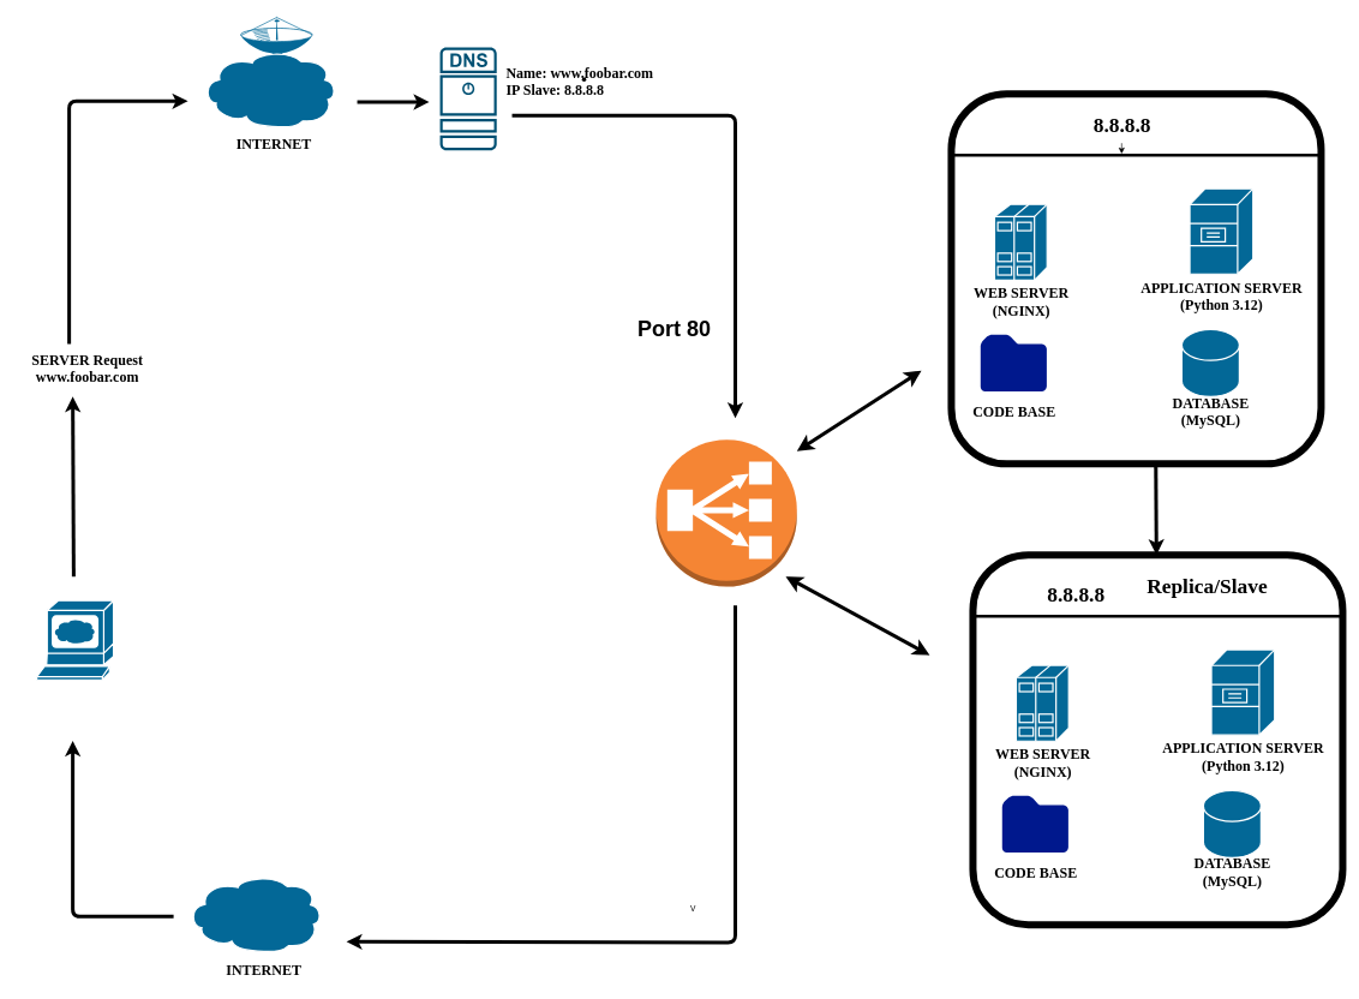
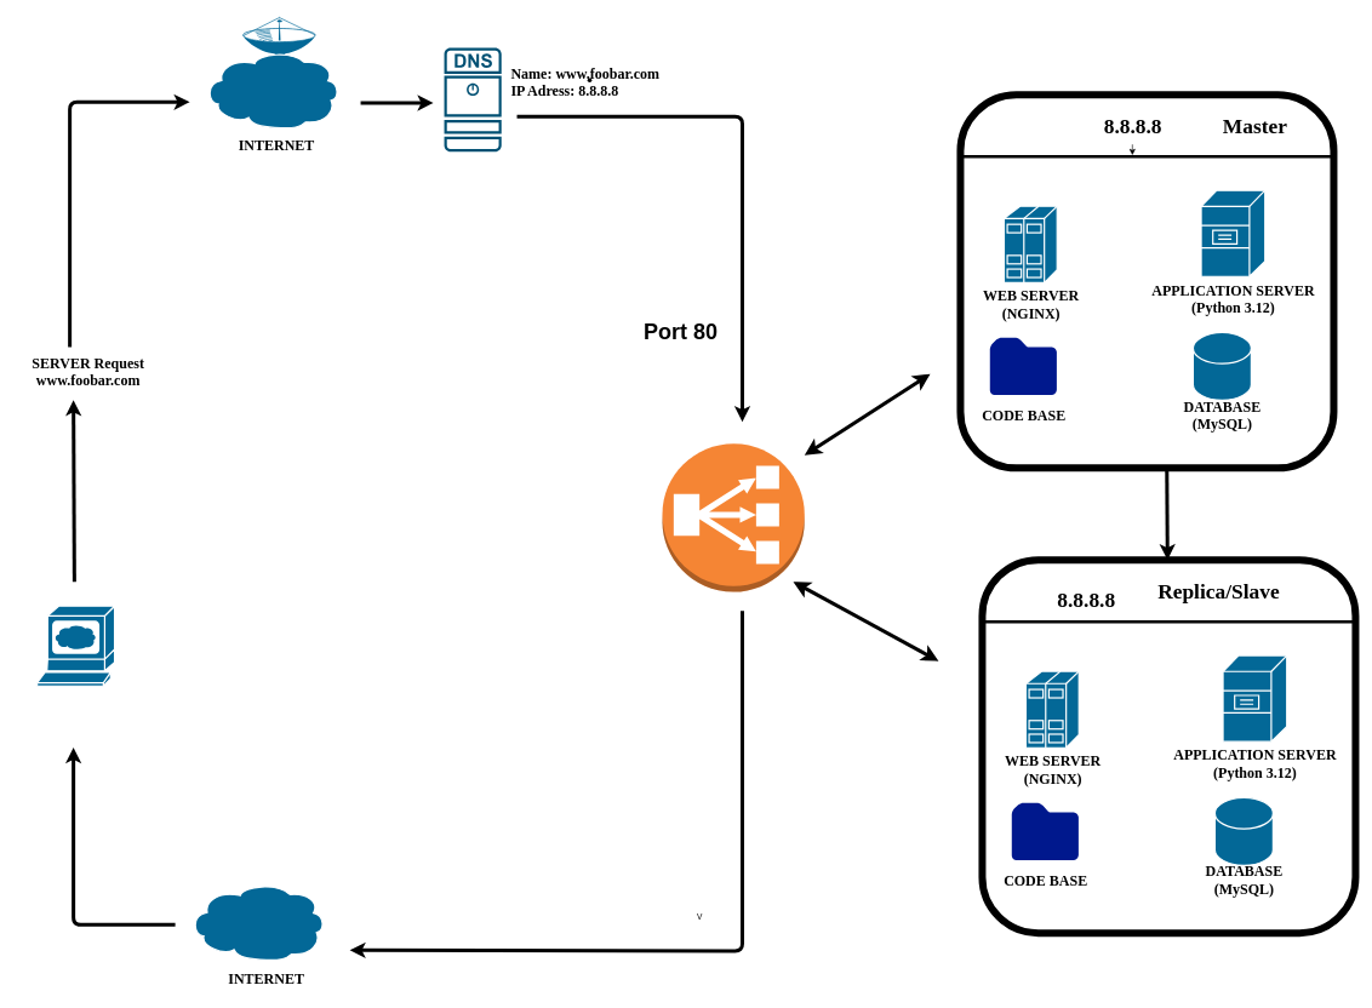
  <mxCell id="0" />
  <mxCell id="1" parent="0" />
  <mxCell id="2" value="" style="whiteSpace=wrap;html=1;aspect=fixed;strokeWidth=10;fontFamily=Tahoma;fontSize=20;fillColor=none;rounded=1;" vertex="1" parent="1"><mxGeometry x="1320" y="130" width="513.47" height="513.47" as="geometry" /></mxCell>
  <mxCell id="3" value="" style="shape=mxgraph.cisco.computers_and_peripherals.web_browser;html=1;pointerEvents=1;dashed=0;fillColor=#036897;strokeColor=#ffffff;strokeWidth=2;verticalLabelPosition=bottom;verticalAlign=top;align=center;outlineConnect=0;rounded=1;" vertex="1" parent="1"><mxGeometry x="50" y="833.47" width="106.56" height="110" as="geometry" /></mxCell>
  <mxCell id="4" value="" style="shape=mxgraph.cisco.servers.file_server;html=1;pointerEvents=1;dashed=0;fillColor=#036897;strokeColor=#ffffff;strokeWidth=2;verticalLabelPosition=bottom;verticalAlign=top;align=center;outlineConnect=0;rounded=1;" vertex="1" parent="1"><mxGeometry x="1651.09" y="261.53" width="87.83" height="118.47" as="geometry" /></mxCell>
  <mxCell id="5" value="" style="shape=mxgraph.cisco.storage.relational_database;html=1;pointerEvents=1;dashed=0;fillColor=#036897;strokeColor=#ffffff;strokeWidth=2;verticalLabelPosition=bottom;verticalAlign=top;align=center;outlineConnect=0;fontFamily=Helvetica;fontSize=12;fontColor=default;rounded=1;" vertex="1" parent="1"><mxGeometry x="1640" y="457" width="80" height="93.33" as="geometry" /></mxCell>
  <mxCell id="6" value="" style="shape=mxgraph.cisco.servers.standard_host;html=1;pointerEvents=1;dashed=0;fillColor=#036897;strokeColor=#ffffff;strokeWidth=2;verticalLabelPosition=bottom;verticalAlign=top;align=center;outlineConnect=0;rounded=1;" vertex="1" parent="1"><mxGeometry x="1380" y="283.21" width="73" height="105.26" as="geometry" /></mxCell>
  <mxCell id="7" value="" style="shape=mxgraph.cisco.wireless.ground_terminal;html=1;pointerEvents=1;dashed=0;fillColor=#036897;strokeColor=#ffffff;strokeWidth=2;verticalLabelPosition=bottom;verticalAlign=top;align=center;outlineConnect=0;rounded=1;" vertex="1" parent="1"><mxGeometry x="333.5" y="20" width="99" height="122" as="geometry" /></mxCell>
  <mxCell id="8" value="" style="shape=mxgraph.cisco.storage.cloud;html=1;pointerEvents=1;dashed=0;fillColor=#036897;strokeColor=#ffffff;strokeWidth=2;verticalLabelPosition=bottom;verticalAlign=top;align=center;outlineConnect=0;rounded=1;" vertex="1" parent="1"><mxGeometry x="280" y="70" width="186" height="106" as="geometry" /></mxCell>
  <mxCell id="9" value="&lt;b&gt;&lt;font style=&quot;font-size: 20px;&quot; face=&quot;Tahoma&quot;&gt;INTERNET&lt;/font&gt;&lt;/b&gt;" style="text;html=1;align=center;verticalAlign=middle;resizable=0;points=[];autosize=1;strokeColor=none;fillColor=none;rounded=1;" vertex="1" parent="1"><mxGeometry x="313.5" y="178.21" width="130" height="40" as="geometry" /></mxCell>
  <mxCell id="10" value="&lt;b&gt;&lt;font style=&quot;font-size: 20px;&quot; face=&quot;Tahoma&quot;&gt;WEB SERVER&lt;br&gt;(NGINX)&lt;br&gt;&lt;/font&gt;&lt;/b&gt;" style="text;html=1;align=center;verticalAlign=middle;resizable=0;points=[];autosize=1;strokeColor=none;fillColor=none;rounded=1;" vertex="1" parent="1"><mxGeometry x="1336.5" y="388.47" width="160" height="60" as="geometry" /></mxCell>
  <mxCell id="11" value="&lt;font face=&quot;Tahoma&quot;&gt;&lt;span style=&quot;font-size: 20px;&quot;&gt;&lt;b&gt;DATABASE&lt;br&gt;(MySQL)&lt;br&gt;&lt;/b&gt;&lt;/span&gt;&lt;/font&gt;" style="text;html=1;align=center;verticalAlign=middle;resizable=0;points=[];autosize=1;strokeColor=none;fillColor=none;rounded=1;" vertex="1" parent="1"><mxGeometry x="1615" y="540" width="130" height="60" as="geometry" /></mxCell>
  <mxCell id="12" value="&lt;b&gt;&lt;font style=&quot;font-size: 20px;&quot; face=&quot;Tahoma&quot;&gt;APPLICATION SERVER&lt;br&gt;(Python 3.12)&lt;br&gt;&lt;/font&gt;&lt;/b&gt;" style="text;html=1;align=center;verticalAlign=middle;resizable=0;points=[];autosize=1;strokeColor=none;fillColor=none;rounded=1;" vertex="1" parent="1"><mxGeometry x="1570" y="380" width="250" height="60" as="geometry" /></mxCell>
  <mxCell id="13" value="&lt;b&gt;&lt;font style=&quot;font-size: 20px;&quot; face=&quot;Tahoma&quot;&gt;CODE BASE&lt;/font&gt;&lt;/b&gt;" style="text;html=1;align=center;verticalAlign=middle;resizable=0;points=[];autosize=1;strokeColor=none;fillColor=none;rounded=1;" vertex="1" parent="1"><mxGeometry x="1336.5" y="550" width="140" height="40" as="geometry" /></mxCell>
  <mxCell id="14" value="" style="line;strokeWidth=4;direction=west;html=1;perimeter=backbonePerimeter;points=[];outlineConnect=0;fontFamily=Tahoma;fontSize=20;fillColor=none;rotation=0;rounded=1;" vertex="1" parent="1"><mxGeometry x="1320" y="210" width="510" height="10" as="geometry" /></mxCell>
  <mxCell id="15" value="" style="points=[[0.015,0.015,0],[0.985,0.015,0],[0.985,0.985,0],[0.015,0.985,0],[0.25,0,0],[0.5,0,0],[0.75,0,0],[1,0.25,0],[1,0.5,0],[1,0.75,0],[0.75,1,0],[0.5,1,0],[0.25,1,0],[0,0.75,0],[0,0.5,0],[0,0.25,0]];verticalLabelPosition=bottom;html=1;verticalAlign=top;aspect=fixed;align=center;pointerEvents=1;shape=mxgraph.cisco19.dns_server;fillColor=#005073;strokeColor=none;strokeWidth=10;fontFamily=Tahoma;fontSize=20;rounded=1;" vertex="1" parent="1"><mxGeometry x="610" y="65.21" width="78.65" height="143" as="geometry" /></mxCell>
  <mxCell id="16" value="" style="aspect=fixed;pointerEvents=1;shadow=0;dashed=0;html=1;strokeColor=none;labelPosition=center;verticalLabelPosition=bottom;verticalAlign=top;align=center;fillColor=#00188D;shape=mxgraph.mscae.enterprise.folder;strokeWidth=10;fontFamily=Tahoma;fontSize=20;rounded=1;" vertex="1" parent="1"><mxGeometry x="1360.57" y="464.17" width="91.86" height="79" as="geometry" /></mxCell>
  <mxCell id="17" value="" style="edgeStyle=none;html=1;" edge="1" parent="1" source="18" target="14"><mxGeometry relative="1" as="geometry" /></mxCell>
  <mxCell id="18" value="&lt;b&gt;&lt;font style=&quot;font-size: 29px;&quot; face=&quot;Tahoma&quot;&gt;8.8.8.8&lt;/font&gt;&lt;/b&gt;" style="text;html=1;align=center;verticalAlign=middle;resizable=0;points=[];autosize=1;strokeColor=none;fillColor=none;rounded=1;" vertex="1" parent="1"><mxGeometry x="1496.5" y="148.27" width="120" height="50" as="geometry" /></mxCell>
  <mxCell id="19" value="" style="shape=mxgraph.cisco.storage.cloud;pointerEvents=1;dashed=0;fillColor=#036897;strokeColor=#ffffff;strokeWidth=2;verticalLabelPosition=bottom;verticalAlign=top;align=center;outlineConnect=0;rounded=1;" vertex="1" parent="1"><mxGeometry x="260" y="1214.9" width="186" height="106" as="geometry" /></mxCell>
  <mxCell id="20" value="&lt;b&gt;&lt;font style=&quot;font-size: 20px;&quot; face=&quot;Tahoma&quot;&gt;SERVER Request&lt;br&gt;www.foobar.com&lt;br&gt;&lt;/font&gt;&lt;/b&gt;" style="text;html=1;align=center;verticalAlign=middle;resizable=0;points=[];autosize=1;strokeColor=none;fillColor=none;rounded=1;" vertex="1" parent="1"><mxGeometry x="20" y="480" width="200" height="60" as="geometry" /></mxCell>
- <mxCell id="21" value="&lt;b&gt;&lt;font style=&quot;font-size: 20px;&quot; face=&quot;Tahoma&quot;&gt;Name: www.foobar.com&lt;br&gt;IP Slave: 8.8.8.8&lt;br&gt;&lt;/font&gt;&lt;/b&gt;" style="text;html=1;align=left;verticalAlign=middle;resizable=0;points=[];autosize=1;strokeColor=none;fillColor=none;rounded=1;" vertex="1" parent="1"><mxGeometry x="700" y="82" width="270" height="60" as="geometry" /></mxCell>
+ <mxCell id="21" value="&lt;b&gt;&lt;font style=&quot;font-size: 20px;&quot; face=&quot;Tahoma&quot;&gt;Name: www.foobar.com&lt;br&gt;IP Adress: 8.8.8.8&lt;br&gt;&lt;/font&gt;&lt;/b&gt;" style="text;html=1;align=left;verticalAlign=middle;resizable=0;points=[];autosize=1;strokeColor=none;fillColor=none;rounded=1;" vertex="1" parent="1"><mxGeometry x="700" y="82" width="270" height="60" as="geometry" /></mxCell>
  <mxCell id="22" value="&lt;b&gt;&lt;font style=&quot;font-size: 20px;&quot; face=&quot;Tahoma&quot;&gt;INTERNET&lt;/font&gt;&lt;/b&gt;" style="text;html=1;align=center;verticalAlign=middle;resizable=0;points=[];autosize=1;strokeColor=none;fillColor=none;rounded=1;" vertex="1" parent="1"><mxGeometry x="300" y="1324.9" width="130" height="40" as="geometry" /></mxCell>
  <mxCell id="23" value="" style="whiteSpace=wrap;html=1;aspect=fixed;strokeWidth=10;fontFamily=Tahoma;fontSize=20;fillColor=none;rounded=1;" vertex="1" parent="1"><mxGeometry x="1350" y="770" width="513.47" height="513.47" as="geometry" /></mxCell>
  <mxCell id="24" value="" style="shape=mxgraph.cisco.servers.file_server;html=1;pointerEvents=1;dashed=0;fillColor=#036897;strokeColor=#ffffff;strokeWidth=2;verticalLabelPosition=bottom;verticalAlign=top;align=center;outlineConnect=0;rounded=1;" vertex="1" parent="1"><mxGeometry x="1681.09" y="901.53" width="87.83" height="118.47" as="geometry" /></mxCell>
  <mxCell id="25" value="" style="shape=mxgraph.cisco.storage.relational_database;html=1;pointerEvents=1;dashed=0;fillColor=#036897;strokeColor=#ffffff;strokeWidth=2;verticalLabelPosition=bottom;verticalAlign=top;align=center;outlineConnect=0;fontFamily=Helvetica;fontSize=12;fontColor=default;rounded=1;" vertex="1" parent="1"><mxGeometry x="1670" y="1097" width="80" height="93.33" as="geometry" /></mxCell>
  <mxCell id="26" value="" style="shape=mxgraph.cisco.servers.standard_host;html=1;pointerEvents=1;dashed=0;fillColor=#036897;strokeColor=#ffffff;strokeWidth=2;verticalLabelPosition=bottom;verticalAlign=top;align=center;outlineConnect=0;rounded=1;" vertex="1" parent="1"><mxGeometry x="1410" y="923.21" width="73" height="105.26" as="geometry" /></mxCell>
  <mxCell id="27" value="&lt;b&gt;&lt;font style=&quot;font-size: 20px;&quot; face=&quot;Tahoma&quot;&gt;WEB SERVER&lt;br&gt;(NGINX)&lt;br&gt;&lt;/font&gt;&lt;/b&gt;" style="text;html=1;align=center;verticalAlign=middle;resizable=0;points=[];autosize=1;strokeColor=none;fillColor=none;rounded=1;" vertex="1" parent="1"><mxGeometry x="1366.5" y="1028.47" width="160" height="60" as="geometry" /></mxCell>
  <mxCell id="28" value="&lt;font face=&quot;Tahoma&quot;&gt;&lt;span style=&quot;font-size: 20px;&quot;&gt;&lt;b&gt;DATABASE&lt;br&gt;(MySQL)&lt;br&gt;&lt;/b&gt;&lt;/span&gt;&lt;/font&gt;" style="text;html=1;align=center;verticalAlign=middle;resizable=0;points=[];autosize=1;strokeColor=none;fillColor=none;rounded=1;" vertex="1" parent="1"><mxGeometry x="1645" y="1180" width="130" height="60" as="geometry" /></mxCell>
  <mxCell id="29" value="&lt;b&gt;&lt;font style=&quot;font-size: 20px;&quot; face=&quot;Tahoma&quot;&gt;APPLICATION SERVER&lt;br&gt;(Python 3.12)&lt;br&gt;&lt;/font&gt;&lt;/b&gt;" style="text;html=1;align=center;verticalAlign=middle;resizable=0;points=[];autosize=1;strokeColor=none;fillColor=none;rounded=1;" vertex="1" parent="1"><mxGeometry x="1600" y="1020" width="250" height="60" as="geometry" /></mxCell>
  <mxCell id="30" value="&lt;b&gt;&lt;font style=&quot;font-size: 20px;&quot; face=&quot;Tahoma&quot;&gt;CODE BASE&lt;/font&gt;&lt;/b&gt;" style="text;html=1;align=center;verticalAlign=middle;resizable=0;points=[];autosize=1;strokeColor=none;fillColor=none;rounded=1;" vertex="1" parent="1"><mxGeometry x="1366.5" y="1190" width="140" height="40" as="geometry" /></mxCell>
  <mxCell id="31" value="" style="line;strokeWidth=4;direction=west;html=1;perimeter=backbonePerimeter;points=[];outlineConnect=0;fontFamily=Tahoma;fontSize=20;fillColor=none;rotation=0;rounded=1;" vertex="1" parent="1"><mxGeometry x="1350" y="850" width="510" height="10" as="geometry" /></mxCell>
  <mxCell id="32" value="" style="aspect=fixed;pointerEvents=1;shadow=0;dashed=0;html=1;strokeColor=none;labelPosition=center;verticalLabelPosition=bottom;verticalAlign=top;align=center;fillColor=#00188D;shape=mxgraph.mscae.enterprise.folder;strokeWidth=10;fontFamily=Tahoma;fontSize=20;rounded=1;" vertex="1" parent="1"><mxGeometry x="1390.57" y="1104.17" width="91.86" height="79" as="geometry" /></mxCell>
  <mxCell id="33" value="&lt;b&gt;&lt;font style=&quot;font-size: 29px;&quot; face=&quot;Tahoma&quot;&gt;8.8.8.8&lt;/font&gt;&lt;/b&gt;" style="text;html=1;align=center;verticalAlign=middle;resizable=0;points=[];autosize=1;strokeColor=none;fillColor=none;rounded=1;" vertex="1" parent="1"><mxGeometry x="1433" y="800" width="120" height="50" as="geometry" /></mxCell>
+ <mxCell id="34" value="&lt;b&gt;&lt;font style=&quot;font-size: 29px;&quot; face=&quot;Tahoma&quot;&gt;Master&lt;/font&gt;&lt;/b&gt;" style="text;html=1;align=center;verticalAlign=middle;resizable=0;points=[];autosize=1;strokeColor=none;fillColor=none;rounded=1;" vertex="1" parent="1"><mxGeometry x="1665" y="148.27" width="120" height="50" as="geometry" /></mxCell>
  <mxCell id="35" value="&lt;b&gt;&lt;font style=&quot;font-size: 29px;&quot; face=&quot;Tahoma&quot;&gt;Replica/Slave&lt;/font&gt;&lt;/b&gt;" style="text;html=1;align=center;verticalAlign=middle;resizable=0;points=[];autosize=1;strokeColor=none;fillColor=none;rounded=1;" vertex="1" parent="1"><mxGeometry x="1560" y="788.27" width="230" height="50" as="geometry" /></mxCell>
  <mxCell id="36" value="" style="outlineConnect=0;dashed=0;verticalLabelPosition=bottom;verticalAlign=top;align=center;html=1;shape=mxgraph.aws3.classic_load_balancer;fillColor=#F58534;gradientColor=none;" vertex="1" parent="1"><mxGeometry x="910" y="610" width="195.5" height="204" as="geometry" /></mxCell>
  <mxCell id="37" value="&lt;font style=&quot;font-size: 30px;&quot;&gt;Port 80&lt;/font&gt;" style="text;html=1;align=center;verticalAlign=middle;resizable=0;points=[];autosize=1;strokeColor=none;fillColor=none;rotation=0;fontStyle=1" vertex="1" parent="1"><mxGeometry x="870" y="430" width="130" height="50" as="geometry" /></mxCell>
  <mxCell id="38" value="" style="edgeStyle=none;orthogonalLoop=1;jettySize=auto;html=1;strokeWidth=5;entryX=0.4;entryY=1.167;entryDx=0;entryDy=0;entryPerimeter=0;" edge="1" parent="1" target="20"><mxGeometry width="100" relative="1" as="geometry"><mxPoint x="101.28" y="800.2" as="sourcePoint" /><mxPoint x="101.28" y="630.2" as="targetPoint" /><Array as="points" /></mxGeometry></mxCell>
  <mxCell id="39" value="" style="edgeStyle=none;orthogonalLoop=1;jettySize=auto;html=1;strokeWidth=5;exitX=0.375;exitY=-0.05;exitDx=0;exitDy=0;exitPerimeter=0;" edge="1" parent="1" source="20"><mxGeometry width="100" relative="1" as="geometry"><mxPoint x="130" y="419.6" as="sourcePoint" /><mxPoint x="260" y="140" as="targetPoint" /><Array as="points"><mxPoint x="95" y="140" /></Array></mxGeometry></mxCell>
  <mxCell id="40" value="" style="edgeStyle=none;orthogonalLoop=1;jettySize=auto;html=1;strokeWidth=5;" edge="1" parent="1"><mxGeometry width="100" relative="1" as="geometry"><mxPoint x="495" y="141.21" as="sourcePoint" /><mxPoint x="595" y="141.21" as="targetPoint" /><Array as="points" /></mxGeometry></mxCell>
  <mxCell id="41" value="" style="edgeStyle=none;orthogonalLoop=1;jettySize=auto;html=1;strokeWidth=5;" edge="1" parent="1"><mxGeometry width="100" relative="1" as="geometry"><mxPoint x="240" y="1272" as="sourcePoint" /><mxPoint x="100" y="1028" as="targetPoint" /><Array as="points"><mxPoint x="100" y="1272" /></Array></mxGeometry></mxCell>
  <mxCell id="42" value="V" style="edgeStyle=none;orthogonalLoop=1;jettySize=auto;html=1;strokeWidth=5;" edge="1" parent="1"><mxGeometry x="0.047" y="-47" width="100" relative="1" as="geometry"><mxPoint x="1020" y="840" as="sourcePoint" /><mxPoint x="480" y="1307" as="targetPoint" /><Array as="points"><mxPoint x="1020" y="1308" /></Array><mxPoint x="1" as="offset" /></mxGeometry></mxCell>
  <mxCell id="43" value="" style="shape=waypoint;sketch=0;size=6;pointerEvents=1;points=[];fillColor=none;resizable=0;rotatable=0;perimeter=centerPerimeter;snapToPoint=1;fontSize=30;" vertex="1" parent="1"><mxGeometry x="800" y="100" width="20" height="20" as="geometry" /></mxCell>
  <mxCell id="44" value="" style="edgeStyle=none;orthogonalLoop=1;jettySize=auto;html=1;fontSize=30;strokeWidth=5;" edge="1" parent="1"><mxGeometry width="100" relative="1" as="geometry"><mxPoint x="710" y="160" as="sourcePoint" /><mxPoint x="1020" y="580" as="targetPoint" /><Array as="points"><mxPoint x="1020" y="160" /></Array></mxGeometry></mxCell>
  <mxCell id="45" value="" style="edgeStyle=none;orthogonalLoop=1;jettySize=auto;html=1;endArrow=classic;startArrow=classic;endSize=8;startSize=8;strokeWidth=5;fontSize=30;" edge="1" parent="1"><mxGeometry width="100" relative="1" as="geometry"><mxPoint x="1105.5" y="625.87" as="sourcePoint" /><mxPoint x="1278.5" y="514.14" as="targetPoint" /><Array as="points" /></mxGeometry></mxCell>
  <mxCell id="46" value="" style="edgeStyle=none;orthogonalLoop=1;jettySize=auto;html=1;endArrow=classic;startArrow=classic;endSize=8;startSize=8;strokeWidth=5;fontSize=30;" edge="1" parent="1"><mxGeometry width="100" relative="1" as="geometry"><mxPoint x="1090" y="800" as="sourcePoint" /><mxPoint x="1290" y="909.14" as="targetPoint" /><Array as="points" /></mxGeometry></mxCell>
  <mxCell id="47" value="" style="edgeStyle=none;orthogonalLoop=1;jettySize=auto;html=1;strokeWidth=5;exitX=0.553;exitY=1.009;exitDx=0;exitDy=0;exitPerimeter=0;" edge="1" parent="1" source="2" target="23"><mxGeometry width="100" relative="1" as="geometry"><mxPoint x="1630" y="710" as="sourcePoint" /><mxPoint x="1730" y="710" as="targetPoint" /><Array as="points" /></mxGeometry></mxCell>
